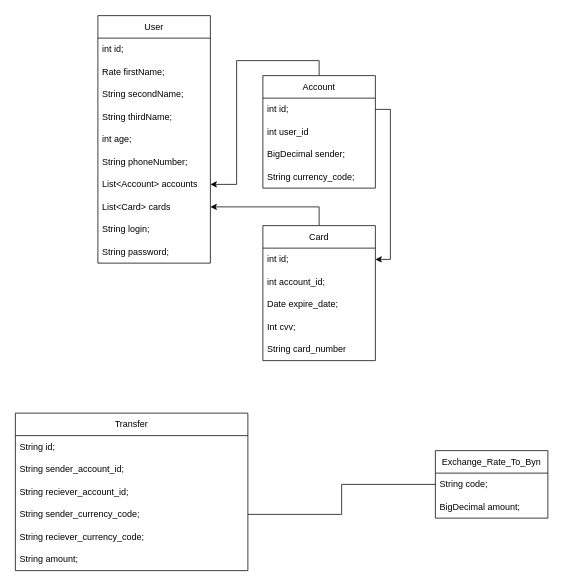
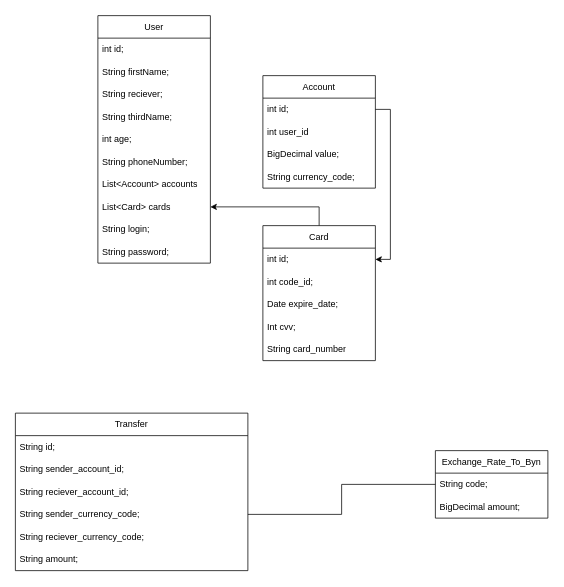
  <mxCell id="0" />
  <mxCell id="1" parent="0" />
  <mxCell id="2" value="User" style="swimlane;fontStyle=0;childLayout=stackLayout;horizontal=1;startSize=30;horizontalStack=0;resizeParent=1;resizeParentMax=0;resizeLast=0;collapsible=1;marginBottom=0;whiteSpace=wrap;html=1;" parent="1" vertex="1"><mxGeometry x="130" y="20" width="150" height="330" as="geometry" /></mxCell>
  <mxCell id="3" value="int id;" style="text;strokeColor=none;fillColor=none;align=left;verticalAlign=middle;spacingLeft=4;spacingRight=4;overflow=hidden;points=[[0,0.5],[1,0.5]];portConstraint=eastwest;rotatable=0;whiteSpace=wrap;html=1;" parent="2" vertex="1"><mxGeometry y="30" width="150" height="30" as="geometry" /></mxCell>
- <mxCell id="4" value="Rate firstName;" style="text;strokeColor=none;fillColor=none;align=left;verticalAlign=middle;spacingLeft=4;spacingRight=4;overflow=hidden;points=[[0,0.5],[1,0.5]];portConstraint=eastwest;rotatable=0;whiteSpace=wrap;html=1;" parent="2" vertex="1"><mxGeometry y="60" width="150" height="30" as="geometry" /></mxCell>
- <mxCell id="5" value="String secondName;" style="text;strokeColor=none;fillColor=none;align=left;verticalAlign=middle;spacingLeft=4;spacingRight=4;overflow=hidden;points=[[0,0.5],[1,0.5]];portConstraint=eastwest;rotatable=0;whiteSpace=wrap;html=1;" parent="2" vertex="1"><mxGeometry y="90" width="150" height="30" as="geometry" /></mxCell>
+ <mxCell id="4" value="String firstName;" style="text;strokeColor=none;fillColor=none;align=left;verticalAlign=middle;spacingLeft=4;spacingRight=4;overflow=hidden;points=[[0,0.5],[1,0.5]];portConstraint=eastwest;rotatable=0;whiteSpace=wrap;html=1;" parent="2" vertex="1"><mxGeometry y="60" width="150" height="30" as="geometry" /></mxCell>
+ <mxCell id="5" value="String reciever;" style="text;strokeColor=none;fillColor=none;align=left;verticalAlign=middle;spacingLeft=4;spacingRight=4;overflow=hidden;points=[[0,0.5],[1,0.5]];portConstraint=eastwest;rotatable=0;whiteSpace=wrap;html=1;" parent="2" vertex="1"><mxGeometry y="90" width="150" height="30" as="geometry" /></mxCell>
  <mxCell id="6" value="String thirdName;" style="text;strokeColor=none;fillColor=none;align=left;verticalAlign=middle;spacingLeft=4;spacingRight=4;overflow=hidden;points=[[0,0.5],[1,0.5]];portConstraint=eastwest;rotatable=0;whiteSpace=wrap;html=1;" parent="2" vertex="1"><mxGeometry y="120" width="150" height="30" as="geometry" /></mxCell>
  <mxCell id="7" value="int age;" style="text;strokeColor=none;fillColor=none;align=left;verticalAlign=middle;spacingLeft=4;spacingRight=4;overflow=hidden;points=[[0,0.5],[1,0.5]];portConstraint=eastwest;rotatable=0;whiteSpace=wrap;html=1;" parent="2" vertex="1"><mxGeometry y="150" width="150" height="30" as="geometry" /></mxCell>
  <mxCell id="8" value="String phoneNumber;" style="text;strokeColor=none;fillColor=none;align=left;verticalAlign=middle;spacingLeft=4;spacingRight=4;overflow=hidden;points=[[0,0.5],[1,0.5]];portConstraint=eastwest;rotatable=0;whiteSpace=wrap;html=1;" parent="2" vertex="1"><mxGeometry y="180" width="150" height="30" as="geometry" /></mxCell>
  <mxCell id="9" value="List&amp;lt;Account&amp;gt; accounts" style="text;strokeColor=none;fillColor=none;align=left;verticalAlign=middle;spacingLeft=4;spacingRight=4;overflow=hidden;points=[[0,0.5],[1,0.5]];portConstraint=eastwest;rotatable=0;whiteSpace=wrap;html=1;" parent="2" vertex="1"><mxGeometry y="210" width="150" height="30" as="geometry" /></mxCell>
  <mxCell id="10" value="List&amp;lt;Card&amp;gt; cards" style="text;strokeColor=none;fillColor=none;align=left;verticalAlign=middle;spacingLeft=4;spacingRight=4;overflow=hidden;points=[[0,0.5],[1,0.5]];portConstraint=eastwest;rotatable=0;whiteSpace=wrap;html=1;" parent="2" vertex="1"><mxGeometry y="240" width="150" height="30" as="geometry" /></mxCell>
  <mxCell id="11" value="&lt;div&gt;String login;&lt;/div&gt;" style="text;strokeColor=none;fillColor=none;align=left;verticalAlign=middle;spacingLeft=4;spacingRight=4;overflow=hidden;points=[[0,0.5],[1,0.5]];portConstraint=eastwest;rotatable=0;whiteSpace=wrap;html=1;" parent="2" vertex="1"><mxGeometry y="270" width="150" height="30" as="geometry" /></mxCell>
  <mxCell id="12" value="String password;" style="text;strokeColor=none;fillColor=none;align=left;verticalAlign=middle;spacingLeft=4;spacingRight=4;overflow=hidden;points=[[0,0.5],[1,0.5]];portConstraint=eastwest;rotatable=0;whiteSpace=wrap;html=1;" parent="2" vertex="1"><mxGeometry y="300" width="150" height="30" as="geometry" /></mxCell>
- <mxCell id="13" style="edgeStyle=orthogonalEdgeStyle;rounded=0;orthogonalLoop=1;jettySize=auto;html=1;exitX=0.5;exitY=0;exitDx=0;exitDy=0;entryX=1;entryY=0.5;entryDx=0;entryDy=0;" edge="1" parent="1" source="14" target="9"><mxGeometry relative="1" as="geometry" /></mxCell>
  <mxCell id="14" value="Account" style="swimlane;fontStyle=0;childLayout=stackLayout;horizontal=1;startSize=30;horizontalStack=0;resizeParent=1;resizeParentMax=0;resizeLast=0;collapsible=1;marginBottom=0;whiteSpace=wrap;html=1;" parent="1" vertex="1"><mxGeometry x="350" y="100" width="150" height="150" as="geometry" /></mxCell>
  <mxCell id="15" value="int id;" style="text;strokeColor=none;fillColor=none;align=left;verticalAlign=middle;spacingLeft=4;spacingRight=4;overflow=hidden;points=[[0,0.5],[1,0.5]];portConstraint=eastwest;rotatable=0;whiteSpace=wrap;html=1;" parent="14" vertex="1"><mxGeometry y="30" width="150" height="30" as="geometry" /></mxCell>
  <mxCell id="16" value="int user_id" style="text;strokeColor=none;fillColor=none;align=left;verticalAlign=middle;spacingLeft=4;spacingRight=4;overflow=hidden;points=[[0,0.5],[1,0.5]];portConstraint=eastwest;rotatable=0;whiteSpace=wrap;html=1;" parent="14" vertex="1"><mxGeometry y="60" width="150" height="30" as="geometry" /></mxCell>
- <mxCell id="17" value="BigDecimal sender;" style="text;strokeColor=none;fillColor=none;align=left;verticalAlign=middle;spacingLeft=4;spacingRight=4;overflow=hidden;points=[[0,0.5],[1,0.5]];portConstraint=eastwest;rotatable=0;whiteSpace=wrap;html=1;" parent="14" vertex="1"><mxGeometry y="90" width="150" height="30" as="geometry" /></mxCell>
+ <mxCell id="17" value="BigDecimal value;" style="text;strokeColor=none;fillColor=none;align=left;verticalAlign=middle;spacingLeft=4;spacingRight=4;overflow=hidden;points=[[0,0.5],[1,0.5]];portConstraint=eastwest;rotatable=0;whiteSpace=wrap;html=1;" parent="14" vertex="1"><mxGeometry y="90" width="150" height="30" as="geometry" /></mxCell>
  <mxCell id="18" value="String currency_code;" style="text;strokeColor=none;fillColor=none;align=left;verticalAlign=middle;spacingLeft=4;spacingRight=4;overflow=hidden;points=[[0,0.5],[1,0.5]];portConstraint=eastwest;rotatable=0;whiteSpace=wrap;html=1;" parent="14" vertex="1"><mxGeometry y="120" width="150" height="30" as="geometry" /></mxCell>
  <mxCell id="19" style="edgeStyle=orthogonalEdgeStyle;rounded=0;orthogonalLoop=1;jettySize=auto;html=1;exitX=0.5;exitY=0;exitDx=0;exitDy=0;" edge="1" parent="1" source="20" target="10"><mxGeometry relative="1" as="geometry" /></mxCell>
  <mxCell id="20" value="Card" style="swimlane;fontStyle=0;childLayout=stackLayout;horizontal=1;startSize=30;horizontalStack=0;resizeParent=1;resizeParentMax=0;resizeLast=0;collapsible=1;marginBottom=0;whiteSpace=wrap;html=1;" parent="1" vertex="1"><mxGeometry x="350" y="300" width="150" height="180" as="geometry" /></mxCell>
  <mxCell id="21" value="int id;" style="text;strokeColor=none;fillColor=none;align=left;verticalAlign=middle;spacingLeft=4;spacingRight=4;overflow=hidden;points=[[0,0.5],[1,0.5]];portConstraint=eastwest;rotatable=0;whiteSpace=wrap;html=1;" parent="20" vertex="1"><mxGeometry y="30" width="150" height="30" as="geometry" /></mxCell>
- <mxCell id="22" value="int account_id;" style="text;strokeColor=none;fillColor=none;align=left;verticalAlign=middle;spacingLeft=4;spacingRight=4;overflow=hidden;points=[[0,0.5],[1,0.5]];portConstraint=eastwest;rotatable=0;whiteSpace=wrap;html=1;" parent="20" vertex="1"><mxGeometry y="60" width="150" height="30" as="geometry" /></mxCell>
+ <mxCell id="22" value="int code_id;" style="text;strokeColor=none;fillColor=none;align=left;verticalAlign=middle;spacingLeft=4;spacingRight=4;overflow=hidden;points=[[0,0.5],[1,0.5]];portConstraint=eastwest;rotatable=0;whiteSpace=wrap;html=1;" parent="20" vertex="1"><mxGeometry y="60" width="150" height="30" as="geometry" /></mxCell>
  <mxCell id="23" value="Date expire_date;" style="text;strokeColor=none;fillColor=none;align=left;verticalAlign=middle;spacingLeft=4;spacingRight=4;overflow=hidden;points=[[0,0.5],[1,0.5]];portConstraint=eastwest;rotatable=0;whiteSpace=wrap;html=1;" parent="20" vertex="1"><mxGeometry y="90" width="150" height="30" as="geometry" /></mxCell>
  <mxCell id="24" value="Int cvv;" style="text;strokeColor=none;fillColor=none;align=left;verticalAlign=middle;spacingLeft=4;spacingRight=4;overflow=hidden;points=[[0,0.5],[1,0.5]];portConstraint=eastwest;rotatable=0;whiteSpace=wrap;html=1;" parent="20" vertex="1"><mxGeometry y="120" width="150" height="30" as="geometry" /></mxCell>
  <mxCell id="25" value="String card_number" style="text;strokeColor=none;fillColor=none;align=left;verticalAlign=middle;spacingLeft=4;spacingRight=4;overflow=hidden;points=[[0,0.5],[1,0.5]];portConstraint=eastwest;rotatable=0;whiteSpace=wrap;html=1;" parent="20" vertex="1"><mxGeometry y="150" width="150" height="30" as="geometry" /></mxCell>
  <mxCell id="26" value="Transfer" style="swimlane;fontStyle=0;childLayout=stackLayout;horizontal=1;startSize=30;horizontalStack=0;resizeParent=1;resizeParentMax=0;resizeLast=0;collapsible=1;marginBottom=0;whiteSpace=wrap;html=1;" parent="1" vertex="1"><mxGeometry x="20" y="550" width="310" height="210" as="geometry" /></mxCell>
  <mxCell id="27" value="String id;" style="text;strokeColor=none;fillColor=none;align=left;verticalAlign=middle;spacingLeft=4;spacingRight=4;overflow=hidden;points=[[0,0.5],[1,0.5]];portConstraint=eastwest;rotatable=0;whiteSpace=wrap;html=1;" parent="26" vertex="1"><mxGeometry y="30" width="310" height="30" as="geometry" /></mxCell>
  <mxCell id="28" value="String sender_account_id;" style="text;strokeColor=none;fillColor=none;align=left;verticalAlign=middle;spacingLeft=4;spacingRight=4;overflow=hidden;points=[[0,0.5],[1,0.5]];portConstraint=eastwest;rotatable=0;whiteSpace=wrap;html=1;" parent="26" vertex="1"><mxGeometry y="60" width="310" height="30" as="geometry" /></mxCell>
  <mxCell id="29" value="String reciever_account_id;" style="text;strokeColor=none;fillColor=none;align=left;verticalAlign=middle;spacingLeft=4;spacingRight=4;overflow=hidden;points=[[0,0.5],[1,0.5]];portConstraint=eastwest;rotatable=0;whiteSpace=wrap;html=1;" parent="26" vertex="1"><mxGeometry y="90" width="310" height="30" as="geometry" /></mxCell>
  <mxCell id="30" value="String sender_currency_code;" style="text;strokeColor=none;fillColor=none;align=left;verticalAlign=middle;spacingLeft=4;spacingRight=4;overflow=hidden;points=[[0,0.5],[1,0.5]];portConstraint=eastwest;rotatable=0;whiteSpace=wrap;html=1;" parent="26" vertex="1"><mxGeometry y="120" width="310" height="30" as="geometry" /></mxCell>
  <mxCell id="31" value="String reciever_currency_code;" style="text;strokeColor=none;fillColor=none;align=left;verticalAlign=middle;spacingLeft=4;spacingRight=4;overflow=hidden;points=[[0,0.5],[1,0.5]];portConstraint=eastwest;rotatable=0;whiteSpace=wrap;html=1;" parent="26" vertex="1"><mxGeometry y="150" width="310" height="30" as="geometry" /></mxCell>
  <mxCell id="32" value="String amount;" style="text;strokeColor=none;fillColor=none;align=left;verticalAlign=middle;spacingLeft=4;spacingRight=4;overflow=hidden;points=[[0,0.5],[1,0.5]];portConstraint=eastwest;rotatable=0;whiteSpace=wrap;html=1;" parent="26" vertex="1"><mxGeometry y="180" width="310" height="30" as="geometry" /></mxCell>
  <mxCell id="33" value="Exchange_Rate_To_Byn" style="swimlane;fontStyle=0;childLayout=stackLayout;horizontal=1;startSize=30;horizontalStack=0;resizeParent=1;resizeParentMax=0;resizeLast=0;collapsible=1;marginBottom=0;whiteSpace=wrap;html=1;" parent="1" vertex="1"><mxGeometry x="580" y="600" width="150" height="90" as="geometry" /></mxCell>
  <mxCell id="34" value="String code;" style="text;strokeColor=none;fillColor=none;align=left;verticalAlign=middle;spacingLeft=4;spacingRight=4;overflow=hidden;points=[[0,0.5],[1,0.5]];portConstraint=eastwest;rotatable=0;whiteSpace=wrap;html=1;" parent="33" vertex="1"><mxGeometry y="30" width="150" height="30" as="geometry" /></mxCell>
  <mxCell id="35" value="BigDecimal amount;" style="text;strokeColor=none;fillColor=none;align=left;verticalAlign=middle;spacingLeft=4;spacingRight=4;overflow=hidden;points=[[0,0.5],[1,0.5]];portConstraint=eastwest;rotatable=0;whiteSpace=wrap;html=1;" parent="33" vertex="1"><mxGeometry y="60" width="150" height="30" as="geometry" /></mxCell>
  <mxCell id="36" style="edgeStyle=orthogonalEdgeStyle;rounded=0;orthogonalLoop=1;jettySize=auto;html=1;exitX=1;exitY=0.5;exitDx=0;exitDy=0;entryX=1;entryY=0.5;entryDx=0;entryDy=0;" edge="1" parent="1" source="15" target="21"><mxGeometry relative="1" as="geometry" /></mxCell>
  <mxCell id="37" style="edgeStyle=orthogonalEdgeStyle;rounded=0;orthogonalLoop=1;jettySize=auto;html=1;exitX=0;exitY=0.5;exitDx=0;exitDy=0;entryX=1;entryY=0.5;entryDx=0;entryDy=0;endArrow=none;" edge="1" parent="1" source="34" target="30"><mxGeometry relative="1" as="geometry" /></mxCell>
